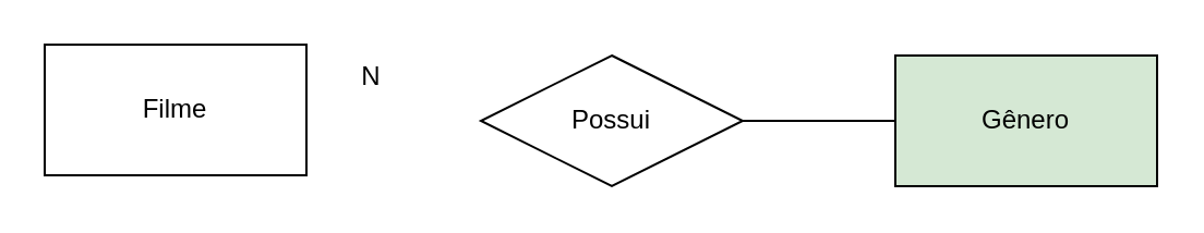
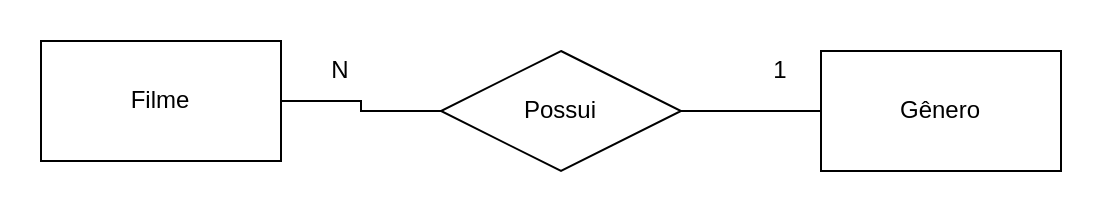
  <mxCell id="0" />
  <mxCell id="1" parent="0" />
  <mxCell id="2" style="edgeStyle=orthogonalEdgeStyle;rounded=0;orthogonalLoop=1;jettySize=auto;html=1;entryX=0;entryY=0.5;entryDx=0;entryDy=0;endArrow=none;endFill=0;" edge="1" parent="1" source="3" target="6"><mxGeometry relative="1" as="geometry" /></mxCell>
  <mxCell id="3" value="Possui" style="shape=rhombus;perimeter=rhombusPerimeter;whiteSpace=wrap;html=1;align=center;" vertex="1" parent="1"><mxGeometry x="220" y="25" width="120" height="60" as="geometry" /></mxCell>
+ <mxCell id="4" style="edgeStyle=orthogonalEdgeStyle;rounded=0;orthogonalLoop=1;jettySize=auto;html=1;entryX=0;entryY=0.5;entryDx=0;entryDy=0;endArrow=none;endFill=0;" edge="1" parent="1" source="5" target="3"><mxGeometry relative="1" as="geometry" /></mxCell>
  <mxCell id="5" value="Filme" style="rounded=0;whiteSpace=wrap;html=1;" vertex="1" parent="1"><mxGeometry x="20" y="20" width="120" height="60" as="geometry" /></mxCell>
- <mxCell id="6" value="Gênero" style="rounded=0;whiteSpace=wrap;html=1;fillColor=#d5e8d4;" vertex="1" parent="1"><mxGeometry x="410" y="25" width="120" height="60" as="geometry" /></mxCell>
+ <mxCell id="6" value="Gênero" style="rounded=0;whiteSpace=wrap;html=1;" vertex="1" parent="1"><mxGeometry x="410" y="25" width="120" height="60" as="geometry" /></mxCell>
  <mxCell id="7" value="N" style="text;html=1;strokeColor=none;fillColor=none;align=center;verticalAlign=middle;whiteSpace=wrap;rounded=0;" vertex="1" parent="1"><mxGeometry x="150" y="25" width="40" height="20" as="geometry" /></mxCell>
+ <mxCell id="8" value="1" style="text;html=1;strokeColor=none;fillColor=none;align=center;verticalAlign=middle;whiteSpace=wrap;rounded=0;" vertex="1" parent="1"><mxGeometry x="370" y="25" width="40" height="20" as="geometry" /></mxCell>
